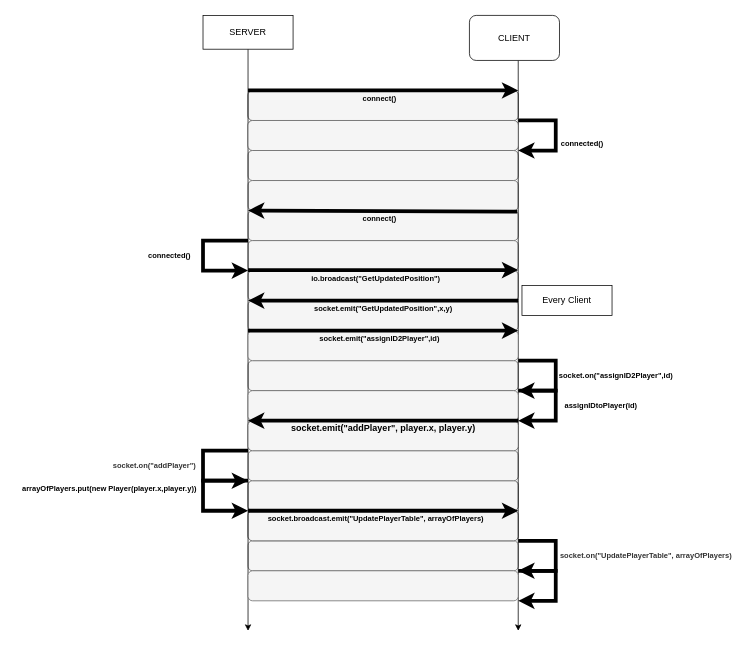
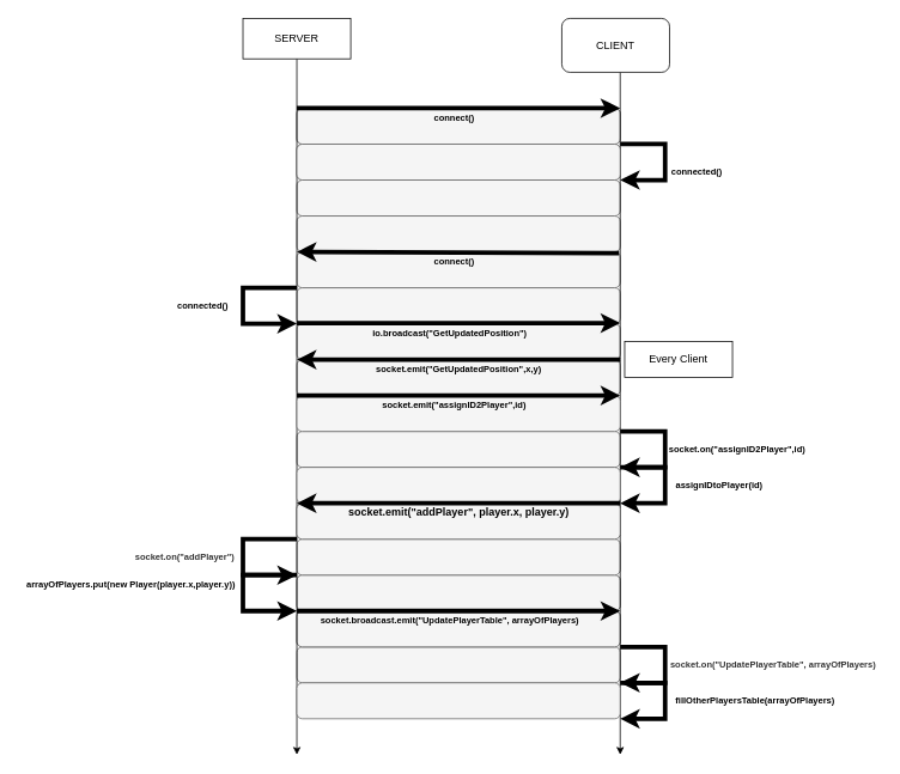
  <mxCell id="0" />
  <mxCell id="1" parent="0" />
  <mxCell id="2" value="" style="rounded=1;whiteSpace=wrap;html=1;fontSize=10;fillColor=#f5f5f5;fontColor=#333333;strokeColor=#666666;" vertex="1" parent="1"><mxGeometry x="330" y="400" width="360" height="40" as="geometry" /></mxCell>
  <mxCell id="3" value="" style="rounded=1;whiteSpace=wrap;html=1;fontSize=10;fillColor=#f5f5f5;fontColor=#333333;strokeColor=#666666;" vertex="1" parent="1"><mxGeometry x="330" y="360" width="360" height="40" as="geometry" /></mxCell>
  <mxCell id="4" value="" style="rounded=1;whiteSpace=wrap;html=1;fontSize=10;fillColor=#f5f5f5;fontColor=#333333;strokeColor=#666666;" parent="1" vertex="1"><mxGeometry x="330" y="480" width="360" height="40" as="geometry" /></mxCell>
  <mxCell id="5" value="" style="rounded=1;whiteSpace=wrap;html=1;fontSize=10;fillColor=#f5f5f5;fontColor=#333333;strokeColor=#666666;" parent="1" vertex="1"><mxGeometry x="330" y="720" width="360" height="40" as="geometry" /></mxCell>
  <mxCell id="6" value="" style="rounded=1;whiteSpace=wrap;html=1;fontSize=10;fillColor=#f5f5f5;fontColor=#333333;strokeColor=#666666;" parent="1" vertex="1"><mxGeometry x="330" y="120" width="360" height="40" as="geometry" /></mxCell>
  <mxCell id="7" value="" style="rounded=1;whiteSpace=wrap;html=1;fontSize=10;fillColor=#f5f5f5;fontColor=#333333;strokeColor=#666666;" parent="1" vertex="1"><mxGeometry x="330" width="360" height="40" as="geometry" y="160" /></mxCell>
  <mxCell id="8" value="" style="rounded=1;whiteSpace=wrap;html=1;fontSize=10;fillColor=#f5f5f5;fontColor=#333333;strokeColor=#666666;" parent="1" vertex="1"><mxGeometry x="330" y="240" width="360" height="40" as="geometry" /></mxCell>
  <mxCell id="9" value="" style="rounded=1;whiteSpace=wrap;html=1;fontSize=10;fillColor=#f5f5f5;fontColor=#333333;strokeColor=#666666;" parent="1" vertex="1"><mxGeometry x="330" y="320" width="360" height="40" as="geometry" /></mxCell>
  <mxCell id="10" value="" style="rounded=1;whiteSpace=wrap;html=1;fontSize=10;fillColor=#f5f5f5;fontColor=#333333;strokeColor=#666666;" parent="1" vertex="1"><mxGeometry x="330" y="560" width="360" height="40" as="geometry" /></mxCell>
  <mxCell id="11" value="" style="rounded=1;whiteSpace=wrap;html=1;fontSize=10;fillColor=#f5f5f5;fontColor=#333333;strokeColor=#666666;" parent="1" vertex="1"><mxGeometry x="330" y="640" width="360" height="40" as="geometry" /></mxCell>
  <mxCell id="12" value="" style="rounded=1;whiteSpace=wrap;html=1;fontSize=10;fillColor=#f5f5f5;fontColor=#333333;strokeColor=#666666;" parent="1" vertex="1"><mxGeometry x="330" y="680" width="360" height="40" as="geometry" /></mxCell>
  <mxCell id="13" value="" style="rounded=1;whiteSpace=wrap;html=1;fontSize=10;fillColor=#f5f5f5;fontColor=#333333;strokeColor=#666666;" parent="1" vertex="1"><mxGeometry x="330" y="680" width="360" height="40" as="geometry" /></mxCell>
  <mxCell id="14" value="" style="rounded=1;whiteSpace=wrap;html=1;fontSize=10;fillColor=#f5f5f5;fontColor=#333333;strokeColor=#666666;" parent="1" vertex="1"><mxGeometry x="330" y="640" width="360" height="40" as="geometry" /></mxCell>
  <mxCell id="15" value="" style="rounded=1;whiteSpace=wrap;html=1;fontSize=10;fillColor=#f5f5f5;fontColor=#333333;strokeColor=#666666;" parent="1" vertex="1"><mxGeometry x="330" y="600" width="360" height="40" as="geometry" /></mxCell>
  <mxCell id="16" value="" style="rounded=1;whiteSpace=wrap;html=1;fontSize=10;fillColor=#f5f5f5;fontColor=#333333;strokeColor=#666666;" parent="1" vertex="1"><mxGeometry x="330" y="280" width="360" height="40" as="geometry" /></mxCell>
  <mxCell id="17" value="" style="rounded=1;whiteSpace=wrap;html=1;fontSize=10;fillColor=#f5f5f5;fontColor=#333333;strokeColor=#666666;" parent="1" vertex="1"><mxGeometry x="330" y="200" width="360" height="40" as="geometry" /></mxCell>
  <mxCell id="18" value="" style="rounded=1;whiteSpace=wrap;html=1;fontSize=10;fillColor=#f5f5f5;fontColor=#333333;strokeColor=#666666;" parent="1" vertex="1"><mxGeometry x="330" y="120" width="360" height="40" as="geometry" /></mxCell>
  <mxCell id="19" style="edgeStyle=orthogonalEdgeStyle;rounded=0;orthogonalLoop=1;jettySize=auto;html=1;" parent="1" source="20" edge="1"><mxGeometry relative="1" as="geometry"><mxPoint x="330" y="840" as="targetPoint" /></mxGeometry></mxCell>
  <mxCell id="20" value="SERVER" style="rounded=0;whiteSpace=wrap;html=1;" parent="1" vertex="1"><mxGeometry x="270" y="20" width="120" height="45" as="geometry" /></mxCell>
  <mxCell id="21" style="edgeStyle=orthogonalEdgeStyle;rounded=0;orthogonalLoop=1;jettySize=auto;html=1;" parent="1" source="22" edge="1"><mxGeometry relative="1" as="geometry"><mxPoint x="690" y="840" as="targetPoint" /><Array as="points"><mxPoint x="690" y="400" /><mxPoint x="690" y="400" /></Array></mxGeometry></mxCell>
  <mxCell id="22" value="CLIENT" style="whiteSpace=wrap;html=1;rounded=1;" parent="1" vertex="1"><mxGeometry x="625" y="20" width="120" height="60" as="geometry" /></mxCell>
  <mxCell id="23" value="" style="endArrow=classic;html=1;rounded=0;strokeWidth=5;" parent="1" edge="1"><mxGeometry width="50" height="50" relative="1" as="geometry"><mxPoint x="330" y="120" as="sourcePoint" /><mxPoint x="690" y="120" as="targetPoint" /></mxGeometry></mxCell>
  <mxCell id="24" value="" style="endArrow=classic;html=1;rounded=0;exitX=0.046;exitY=1.079;exitDx=0;exitDy=0;exitPerimeter=0;strokeWidth=5;" parent="1" edge="1"><mxGeometry width="50" height="50" relative="1" as="geometry"><mxPoint x="688.68" y="281.58" as="sourcePoint" /><mxPoint x="330" y="280" as="targetPoint" /></mxGeometry></mxCell>
  <mxCell id="25" value="&lt;font style=&quot;font-size: 10px&quot;&gt;connect()&lt;/font&gt;" style="text;html=1;align=center;verticalAlign=middle;resizable=0;points=[];autosize=1;strokeColor=none;fillColor=none;rounded=0;shadow=0;sketch=0;fontStyle=1" parent="1" vertex="1"><mxGeometry x="475" y="120" width="60" height="20" as="geometry" /></mxCell>
  <mxCell id="26" value="&lt;font style=&quot;font-size: 10px&quot;&gt;connect()&lt;/font&gt;" style="text;html=1;align=center;verticalAlign=middle;resizable=0;points=[];autosize=1;strokeColor=none;fillColor=none;fontStyle=1" parent="1" vertex="1"><mxGeometry x="475" y="280" width="60" height="20" as="geometry" /></mxCell>
  <mxCell id="27" value="&lt;font style=&quot;font-size: 10px&quot;&gt;connected()&lt;/font&gt;" style="text;html=1;align=center;verticalAlign=middle;resizable=0;points=[];autosize=1;strokeColor=none;fillColor=none;fontStyle=1" parent="1" vertex="1"><mxGeometry x="740" y="180" width="70" height="20" as="geometry" /></mxCell>
+ <mxCell id="28" value="&lt;font style=&quot;font-size: 10px&quot;&gt;fillOtherPlayersTable(arrayOfPlayers)&lt;/font&gt;" style="text;html=1;align=center;verticalAlign=middle;resizable=0;points=[];autosize=1;strokeColor=none;fillColor=none;fontStyle=1" parent="1" vertex="1"><mxGeometry x="745" y="770" width="190" height="20" as="geometry" /></mxCell>
  <mxCell id="29" value="arrayOfPlayers.put(new Player(player.x,player.y))" style="text;html=1;align=center;verticalAlign=middle;resizable=0;points=[];autosize=1;strokeColor=none;fillColor=none;fontSize=10;fontStyle=1" parent="1" vertex="1"><mxGeometry x="20" y="640" width="250" height="20" as="geometry" /></mxCell>
  <mxCell id="30" value="" style="endArrow=classic;html=1;rounded=0;strokeWidth=5;" parent="1" edge="1"><mxGeometry width="50" height="50" relative="1" as="geometry"><mxPoint x="330" y="600" as="sourcePoint" /><mxPoint x="330" y="640" as="targetPoint" /><Array as="points"><mxPoint y="600" x="270" /><mxPoint y="640" x="270" /></Array></mxGeometry></mxCell>
  <mxCell id="31" value="" style="rounded=1;whiteSpace=wrap;html=1;fontSize=10;fillColor=#f5f5f5;fontColor=#333333;strokeColor=#666666;" parent="1" vertex="1"><mxGeometry x="330" width="360" height="40" as="geometry" y="160" /></mxCell>
  <mxCell id="32" value="" style="rounded=1;whiteSpace=wrap;html=1;fontSize=10;fillColor=#f5f5f5;fontColor=#333333;strokeColor=#666666;" parent="1" vertex="1"><mxGeometry x="330" y="440" width="360" height="40" as="geometry" /></mxCell>
  <mxCell id="33" value="" style="rounded=1;whiteSpace=wrap;html=1;fontSize=10;fillColor=#f5f5f5;fontColor=#333333;strokeColor=#666666;" parent="1" vertex="1"><mxGeometry x="330" y="560" width="360" height="40" as="geometry" /></mxCell>
  <mxCell id="34" value="" style="endArrow=classic;html=1;rounded=0;strokeWidth=5;" parent="1" edge="1"><mxGeometry width="50" height="50" relative="1" as="geometry"><mxPoint x="690" as="sourcePoint" y="160" /><mxPoint x="690" y="200" as="targetPoint" /><Array as="points"><mxPoint x="740" y="160" /><mxPoint x="740" y="200" /></Array></mxGeometry></mxCell>
  <mxCell id="35" value="&lt;span style=&quot;color: rgb(51 , 51 , 51)&quot;&gt;&lt;font style=&quot;font-size: 10px&quot;&gt;socket.on(&quot;UpdatePlayerTable&quot;, arrayOfPlayers)&lt;/font&gt;&lt;/span&gt;" style="text;html=1;align=center;verticalAlign=middle;resizable=0;points=[];autosize=1;strokeColor=none;fillColor=none;fontSize=12;fontStyle=1" parent="1" vertex="1"><mxGeometry x="740" y="730" width="240" height="20" as="geometry" /></mxCell>
  <mxCell id="36" value="" style="endArrow=classic;html=1;rounded=0;strokeWidth=5;" parent="1" edge="1"><mxGeometry width="50" height="50" relative="1" as="geometry"><mxPoint x="330" y="680" as="sourcePoint" /><mxPoint x="690" y="680" as="targetPoint" /></mxGeometry></mxCell>
  <mxCell id="37" value="&lt;font style=&quot;font-size: 10px&quot;&gt;socket.broadcast.emit(&quot;UpdatePlayerTable&quot;, arrayOfPlayers)&lt;/font&gt;" style="text;html=1;align=center;verticalAlign=middle;resizable=0;points=[];autosize=1;strokeColor=none;fillColor=none;fontStyle=1" parent="1" vertex="1"><mxGeometry x="350" y="680" width="300" height="20" as="geometry" /></mxCell>
  <mxCell id="38" value="" style="endArrow=classic;html=1;rounded=0;strokeWidth=5;" parent="1" edge="1"><mxGeometry width="50" height="50" relative="1" as="geometry"><mxPoint x="690" y="720" as="sourcePoint" /><mxPoint x="690" y="760" as="targetPoint" /><Array as="points"><mxPoint x="740" y="720" /><mxPoint x="740" y="760" /></Array></mxGeometry></mxCell>
  <mxCell id="39" value="&lt;span style=&quot;color: rgb(51 , 51 , 51)&quot;&gt;&lt;font style=&quot;font-size: 10px&quot;&gt;socket.on(&quot;addPlayer&quot;)&lt;/font&gt;&lt;/span&gt;" style="text;html=1;align=center;verticalAlign=middle;resizable=0;points=[];autosize=1;strokeColor=none;fillColor=none;fontSize=12;fontStyle=1" parent="1" vertex="1"><mxGeometry x="140" y="610" width="130" height="20" as="geometry" /></mxCell>
  <mxCell id="40" value="" style="endArrow=classic;html=1;rounded=0;strokeWidth=5;" parent="1" edge="1"><mxGeometry width="50" height="50" relative="1" as="geometry"><mxPoint x="330" y="640" as="sourcePoint" /><mxPoint x="330" y="680" as="targetPoint" /><Array as="points"><mxPoint y="640" x="270" /><mxPoint y="680" x="270" /></Array></mxGeometry></mxCell>
  <mxCell id="41" value="socket.emit(&quot;addPlayer&quot;, player.x, player.y)" style="text;html=1;align=center;verticalAlign=middle;resizable=0;points=[];autosize=1;strokeColor=none;fillColor=none;fontSize=12;fontStyle=1" parent="1" vertex="1"><mxGeometry x="380" y="560" width="260" height="20" as="geometry" /></mxCell>
  <mxCell id="42" value="" style="endArrow=classic;html=1;rounded=0;strokeWidth=5;" parent="1" edge="1"><mxGeometry width="50" height="50" relative="1" as="geometry"><mxPoint x="330" y="440" as="sourcePoint" /><mxPoint x="690" y="440" as="targetPoint" /></mxGeometry></mxCell>
  <mxCell id="43" value="&lt;span style=&quot;font-size: 10px&quot;&gt;socket.emit(&quot;assignID2Player&quot;,id)&lt;/span&gt;" style="text;html=1;align=center;verticalAlign=middle;resizable=0;points=[];autosize=1;strokeColor=none;fillColor=none;fontStyle=1" parent="1" vertex="1"><mxGeometry x="415" y="440" width="180" height="20" as="geometry" /></mxCell>
  <mxCell id="44" value="" style="endArrow=classic;html=1;rounded=0;strokeWidth=5;" parent="1" edge="1"><mxGeometry width="50" height="50" relative="1" as="geometry"><mxPoint x="690" y="520" as="sourcePoint" /><mxPoint x="690" y="560" as="targetPoint" /><Array as="points"><mxPoint x="740" y="520" /><mxPoint x="740" y="560" /></Array></mxGeometry></mxCell>
  <mxCell id="45" value="&lt;span style=&quot;font-size: 10px&quot;&gt;socket.on(&quot;&lt;/span&gt;&lt;span style=&quot;font-size: 10px&quot;&gt;assignID2Player&lt;/span&gt;&lt;span style=&quot;font-size: 10px&quot;&gt;&quot;,id)&lt;/span&gt;" style="text;html=1;align=center;verticalAlign=middle;resizable=0;points=[];autosize=1;strokeColor=none;fillColor=none;fontSize=12;fontStyle=1" parent="1" vertex="1"><mxGeometry x="735" y="490" width="170" height="20" as="geometry" /></mxCell>
  <mxCell id="46" value="" style="rounded=1;whiteSpace=wrap;html=1;fontSize=10;fillColor=#f5f5f5;fontColor=#333333;strokeColor=#666666;" parent="1" vertex="1"><mxGeometry x="330" y="520" width="360" height="40" as="geometry" /></mxCell>
  <mxCell id="47" value="assignIDtoPlayer(id)" style="text;html=1;align=center;verticalAlign=middle;resizable=0;points=[];autosize=1;strokeColor=none;fillColor=none;fontSize=10;fontStyle=1" parent="1" vertex="1"><mxGeometry x="745" y="530" width="110" height="20" as="geometry" /></mxCell>
  <mxCell id="48" value="" style="endArrow=classic;html=1;rounded=0;strokeWidth=5;" parent="1" edge="1"><mxGeometry width="50" height="50" relative="1" as="geometry"><mxPoint x="690" y="480" as="sourcePoint" /><mxPoint x="690" y="520" as="targetPoint" /><Array as="points"><mxPoint x="740" y="480" /><mxPoint x="740" y="520" /></Array></mxGeometry></mxCell>
  <mxCell id="49" value="" style="endArrow=classic;html=1;rounded=0;strokeWidth=5;" parent="1" edge="1"><mxGeometry width="50" height="50" relative="1" as="geometry"><mxPoint x="690" y="560" as="sourcePoint" /><mxPoint x="330" y="560" as="targetPoint" /></mxGeometry></mxCell>
  <mxCell id="50" value="" style="endArrow=classic;html=1;rounded=0;strokeWidth=5;" parent="1" edge="1"><mxGeometry width="50" height="50" relative="1" as="geometry"><mxPoint x="690" y="760" as="sourcePoint" /><mxPoint x="690" y="800" as="targetPoint" /><Array as="points"><mxPoint x="740" y="760" /><mxPoint x="740" y="800" /></Array></mxGeometry></mxCell>
  <mxCell id="51" value="" style="rounded=1;whiteSpace=wrap;html=1;fontSize=10;fillColor=#f5f5f5;fontColor=#333333;strokeColor=#666666;" parent="1" vertex="1"><mxGeometry x="330" y="760" width="360" height="40" as="geometry" /></mxCell>
  <mxCell id="52" value="" style="group" vertex="1" connectable="0" parent="1"><mxGeometry x="190" y="320" width="80" height="40" as="geometry" /></mxCell>
  <mxCell id="53" value="&lt;font style=&quot;font-size: 10px&quot;&gt;connected()&lt;/font&gt;" style="text;html=1;align=center;verticalAlign=middle;resizable=0;points=[];autosize=1;strokeColor=none;fillColor=none;fontStyle=1;container=1;" parent="52" vertex="1"><mxGeometry y="10" width="70" height="20" as="geometry" /></mxCell>
  <mxCell id="54" value="" style="endArrow=classic;html=1;rounded=0;strokeWidth=5;" parent="52" edge="1"><mxGeometry width="50" height="50" relative="1" as="geometry"><mxPoint x="140" as="sourcePoint" /><mxPoint x="140" y="40" as="targetPoint" /><Array as="points"><mxPoint x="80" /><mxPoint x="80" y="40" /></Array></mxGeometry></mxCell>
  <mxCell id="55" value="" style="endArrow=classic;html=1;rounded=0;strokeWidth=5;" edge="1" parent="1"><mxGeometry width="50" height="50" relative="1" as="geometry"><mxPoint x="330" y="359.31" as="sourcePoint" /><mxPoint x="690" y="359.31" as="targetPoint" /></mxGeometry></mxCell>
  <mxCell id="56" value="&lt;span style=&quot;font-size: 10px&quot;&gt;io.broadcast(&quot;GetUpdatedPosition&quot;)&lt;/span&gt;" style="text;html=1;align=center;verticalAlign=middle;resizable=0;points=[];autosize=1;strokeColor=none;fillColor=none;fontStyle=1" vertex="1" parent="1"><mxGeometry x="405" y="360" width="190" height="20" as="geometry" /></mxCell>
  <mxCell id="57" value="" style="endArrow=classic;html=1;rounded=0;strokeWidth=5;" edge="1" parent="1"><mxGeometry width="50" height="50" relative="1" as="geometry"><mxPoint x="690" y="400" as="sourcePoint" /><mxPoint x="330" y="400" as="targetPoint" /></mxGeometry></mxCell>
  <mxCell id="58" value="&lt;span style=&quot;font-size: 10px&quot;&gt;socket.emit(&quot;GetUpdatedPosition&quot;,x,y)&lt;/span&gt;" style="text;html=1;align=center;verticalAlign=middle;resizable=0;points=[];autosize=1;strokeColor=none;fillColor=none;fontStyle=1" vertex="1" parent="1"><mxGeometry x="410" y="400" width="200" height="20" as="geometry" /></mxCell>
  <mxCell id="59" value="Every Client" style="rounded=0;whiteSpace=wrap;html=1;" vertex="1" parent="1"><mxGeometry x="695" y="380" width="120" height="40" as="geometry" /></mxCell>
